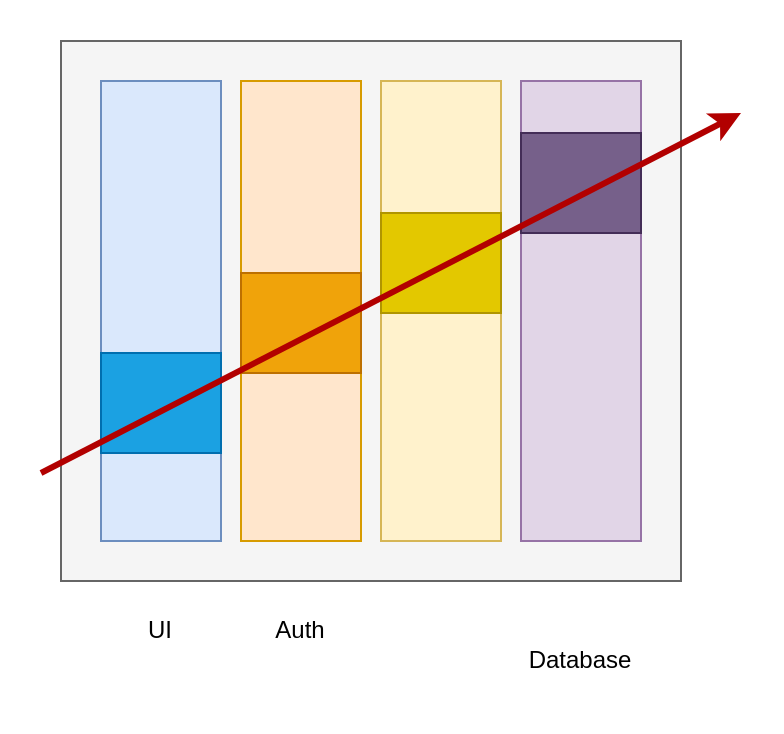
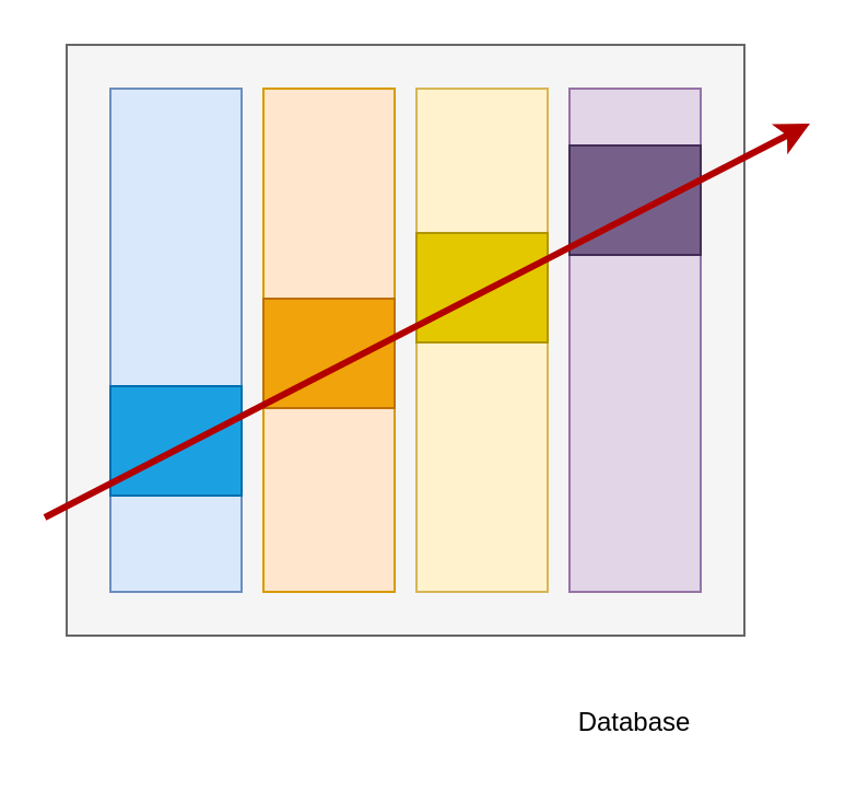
  <mxCell id="0" />
  <mxCell id="1" parent="0" />
  <mxCell id="2" value="" style="rounded=0;whiteSpace=wrap;html=1;fillColor=#f5f5f5;fontColor=#333333;strokeColor=#666666;" vertex="1" parent="1"><mxGeometry x="30" y="20" width="310" height="270" as="geometry" /></mxCell>
  <mxCell id="3" value="" style="rounded=0;whiteSpace=wrap;html=1;fillColor=#dae8fc;strokeColor=#6c8ebf;" vertex="1" parent="1"><mxGeometry x="50" y="40" width="60" height="230" as="geometry" /></mxCell>
  <mxCell id="4" value="" style="rounded=0;whiteSpace=wrap;html=1;fillColor=#ffe6cc;strokeColor=#d79b00;" vertex="1" parent="1"><mxGeometry x="120" y="40" width="60" height="230" as="geometry" /></mxCell>
  <mxCell id="5" value="" style="rounded=0;whiteSpace=wrap;html=1;fillColor=#fff2cc;strokeColor=#d6b656;" vertex="1" parent="1"><mxGeometry x="190" y="40" width="60" height="230" as="geometry" /></mxCell>
  <mxCell id="6" value="" style="rounded=0;whiteSpace=wrap;html=1;fillColor=#e1d5e7;strokeColor=#9673a6;" vertex="1" parent="1"><mxGeometry x="260" y="40" width="60" height="230" as="geometry" /></mxCell>
- <mxCell id="7" value="UI" style="text;html=1;strokeColor=none;fillColor=none;align=center;verticalAlign=middle;whiteSpace=wrap;rounded=0;" vertex="1" parent="1"><mxGeometry x="50" y="300" width="60" height="30" as="geometry" /></mxCell>
- <mxCell id="8" value="Auth" style="text;html=1;strokeColor=none;fillColor=none;align=center;verticalAlign=middle;whiteSpace=wrap;rounded=0;" vertex="1" parent="1"><mxGeometry x="120" y="300" width="60" height="30" as="geometry" /></mxCell>
  <mxCell id="9" value="Database" style="text;html=1;strokeColor=none;fillColor=none;align=center;verticalAlign=middle;whiteSpace=wrap;rounded=0;" vertex="1" parent="1"><mxGeometry x="260" y="315" width="60" height="30" as="geometry" /></mxCell>
  <mxCell id="10" value="" style="rounded=0;whiteSpace=wrap;html=1;fillColor=#1ba1e2;fontColor=#ffffff;strokeColor=#006EAF;" vertex="1" parent="1"><mxGeometry x="50" y="176" width="60" height="50" as="geometry" /></mxCell>
  <mxCell id="11" value="" style="rounded=0;whiteSpace=wrap;html=1;fillColor=#f0a30a;fontColor=#000000;strokeColor=#BD7000;" vertex="1" parent="1"><mxGeometry x="120" y="136" width="60" height="50" as="geometry" /></mxCell>
  <mxCell id="12" value="" style="rounded=0;whiteSpace=wrap;html=1;fillColor=#e3c800;fontColor=#000000;strokeColor=#B09500;" vertex="1" parent="1"><mxGeometry x="190" y="106" width="60" height="50" as="geometry" /></mxCell>
  <mxCell id="13" value="" style="rounded=0;whiteSpace=wrap;html=1;fillColor=#76608a;fontColor=#ffffff;strokeColor=#432D57;" vertex="1" parent="1"><mxGeometry x="260" y="66" width="60" height="50" as="geometry" /></mxCell>
  <mxCell id="14" value="" style="endArrow=classic;html=1;rounded=0;fillColor=#e51400;strokeColor=#B20000;strokeWidth=3;" edge="1" parent="1"><mxGeometry width="50" height="50" relative="1" as="geometry"><mxPoint x="20" y="236" as="sourcePoint" /><mxPoint x="370" y="56" as="targetPoint" /></mxGeometry></mxCell>
